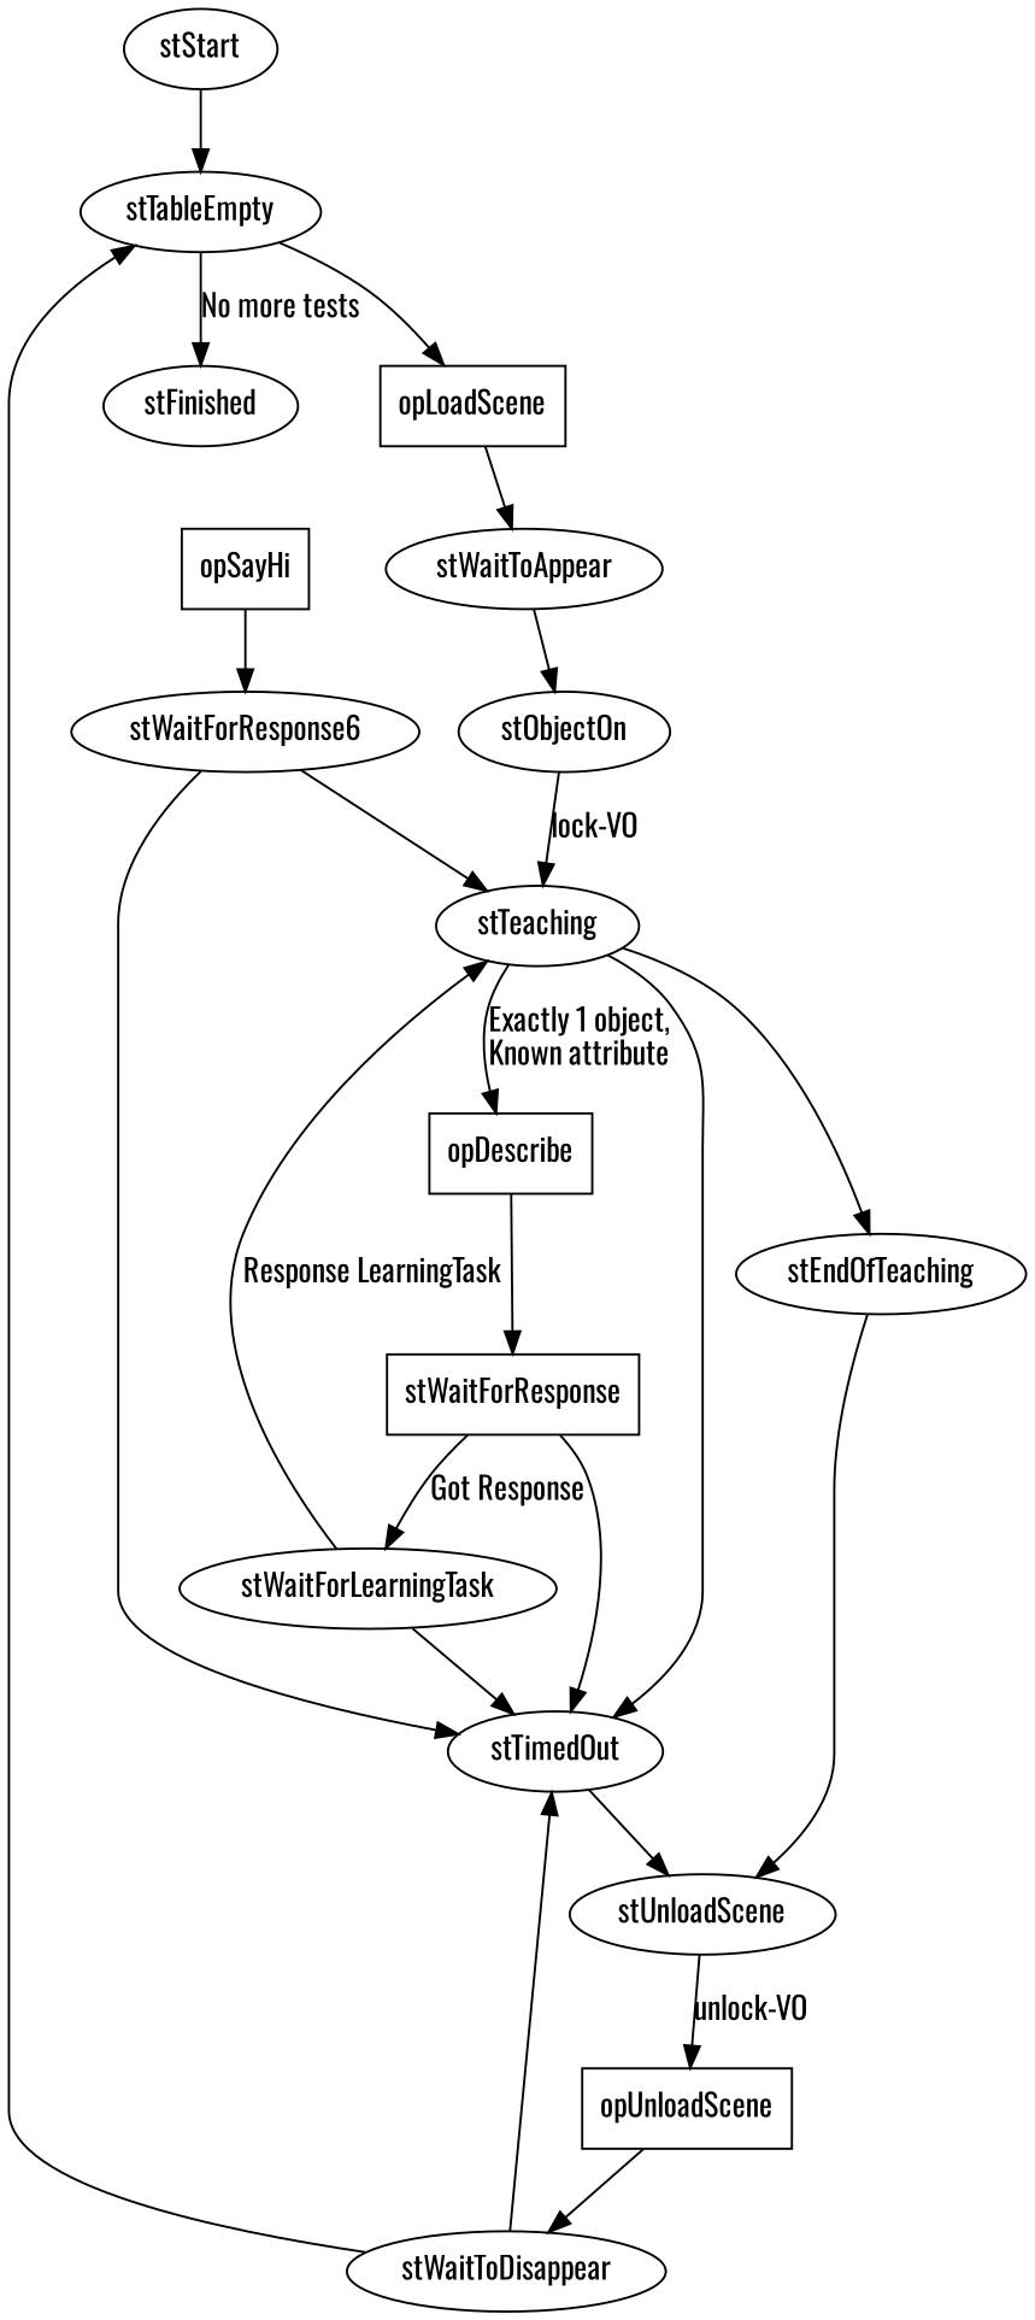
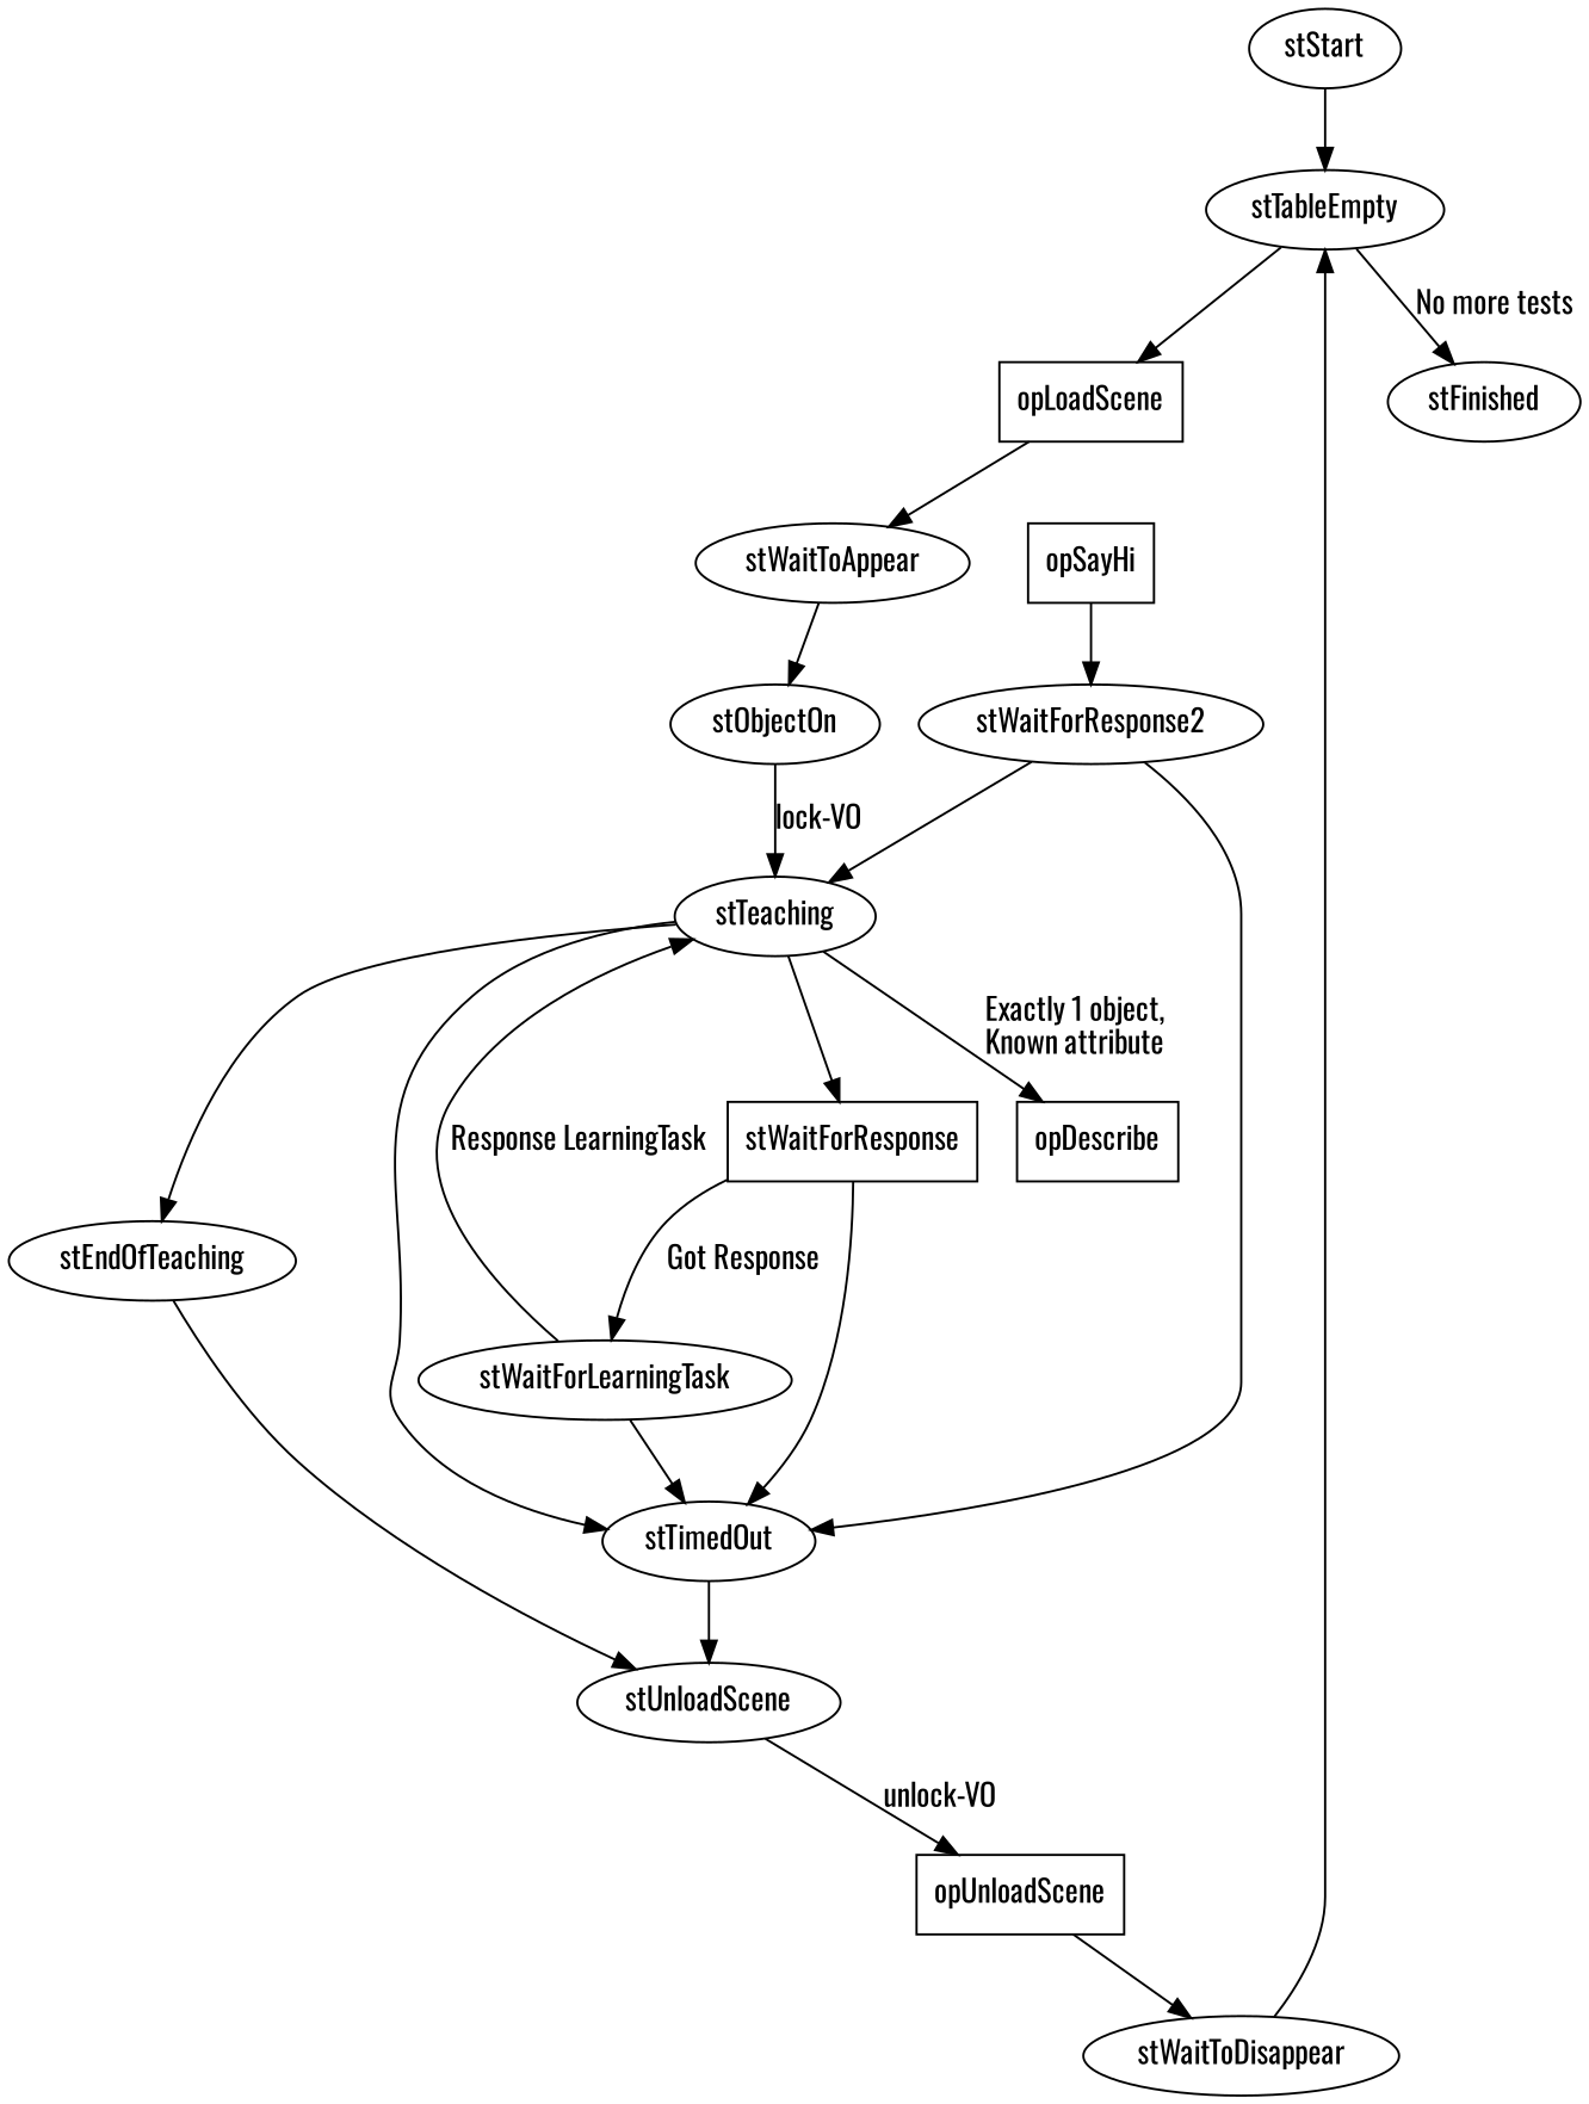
  digraph {
    fontname=Oswald
    rankdir=TB
    node [fontname=Oswald]
    edge [fontname=Oswald]
    stStart
    stTableEmpty
    opLoadScene [shape=box]
    stFinished
    stWaitToAppear
    stObjectOn
    stTeaching
    stTimedOut
    stUnloadScene
    opDescribe [shape=box]
    stEndOfTeaching
    stWaitForResponse [shape=box]
    opSayHi [shape=box]
-   stWaitForResponse2 [label=stWaitForResponse6]
+   stWaitForResponse2
    stWaitForLearningTask
    opUnloadScene [shape=box]
    stWaitToDisappear
    stStart -> stTableEmpty
    stTableEmpty -> opLoadScene
    stTableEmpty -> stFinished [label="No more tests"]
    opLoadScene -> stWaitToAppear
    stWaitToAppear -> stObjectOn
    stObjectOn -> stTeaching [label="lock-VO" labelfontcolor=blue]
    stTeaching -> stTimedOut
    stTeaching -> opDescribe [label="Exactly 1 object,\nKnown attribute"]
    stTeaching -> stEndOfTeaching
    stTimedOut -> stUnloadScene
    stUnloadScene -> opUnloadScene [label="unlock-VO" labelfontcolor=blue]
-   opDescribe -> stWaitForResponse
+   stTeaching -> stWaitForResponse
    stEndOfTeaching -> stUnloadScene
    stWaitForResponse -> stTimedOut
    stWaitForResponse -> stWaitForLearningTask [label="Got Response"]
    opSayHi -> stWaitForResponse2
    stWaitForResponse2 -> stTeaching
    stWaitForResponse2 -> stTimedOut
    stWaitForLearningTask -> stTeaching [label="Response LearningTask"]
    stWaitForLearningTask -> stTimedOut
    opUnloadScene -> stWaitToDisappear
    stWaitToDisappear -> stTableEmpty
-   stWaitToDisappear -> stTimedOut
  }
